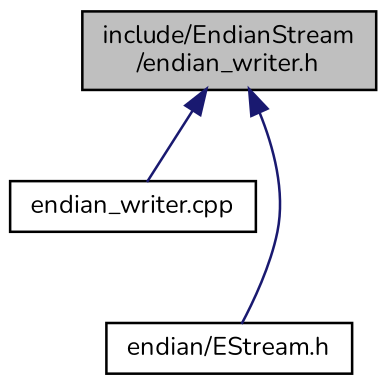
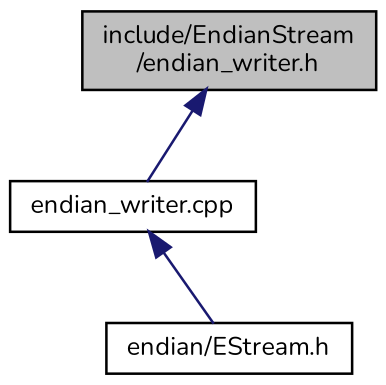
  digraph {
    fontname=Nunito
    node [color=black fillcolor=white fontname=Nunito fontsize=10 shape=record style=filled]
    edge [color=midnightblue dir=back fontname=Nunito fontsize=10 labelfontname=Helvetica labelfontsize=10 style=solid]
    n1 [fillcolor=grey75 fontcolor=black height=0.2 label="include/EndianStream\l/endian_writer.h" width=0.4]
    n2 [height=0.2 label="endian_writer.cpp" width=0.4]
    n3 [height=0.2 label="endian/EStream.h" width=0.4]
    n1 -> n2
-   n1 -> n3
+   n2 -> n3
  }
